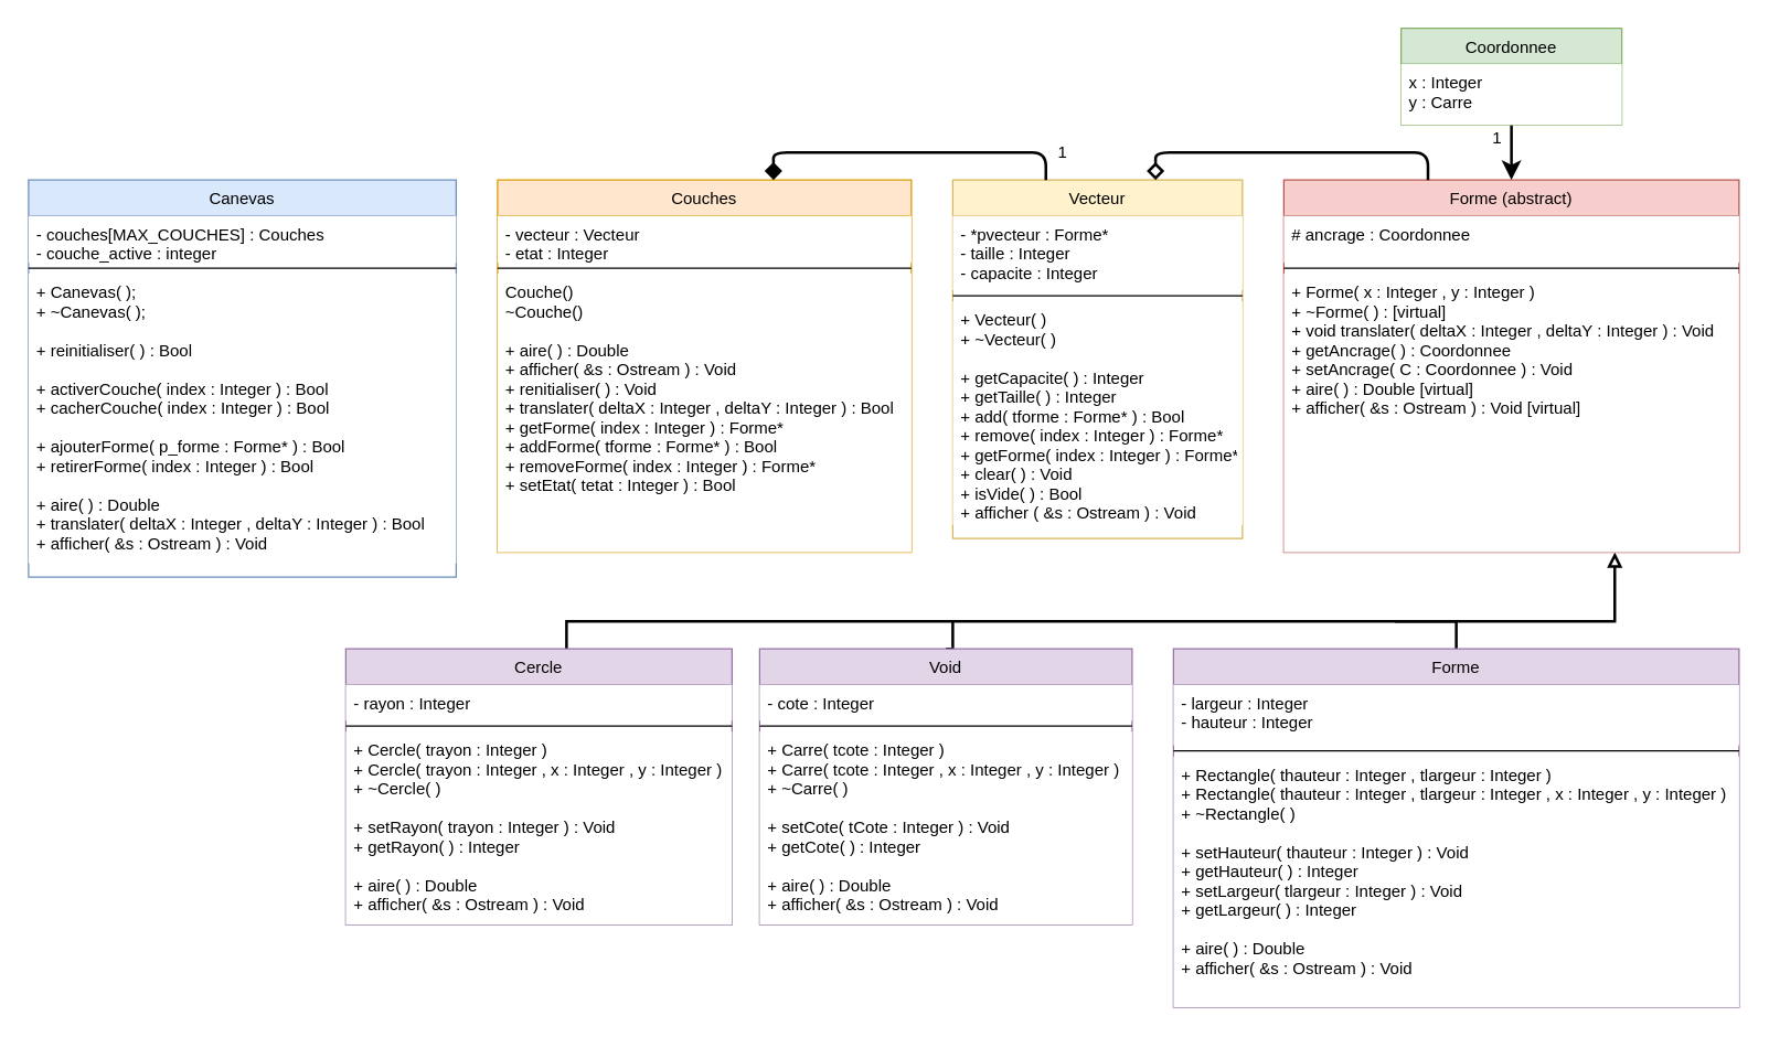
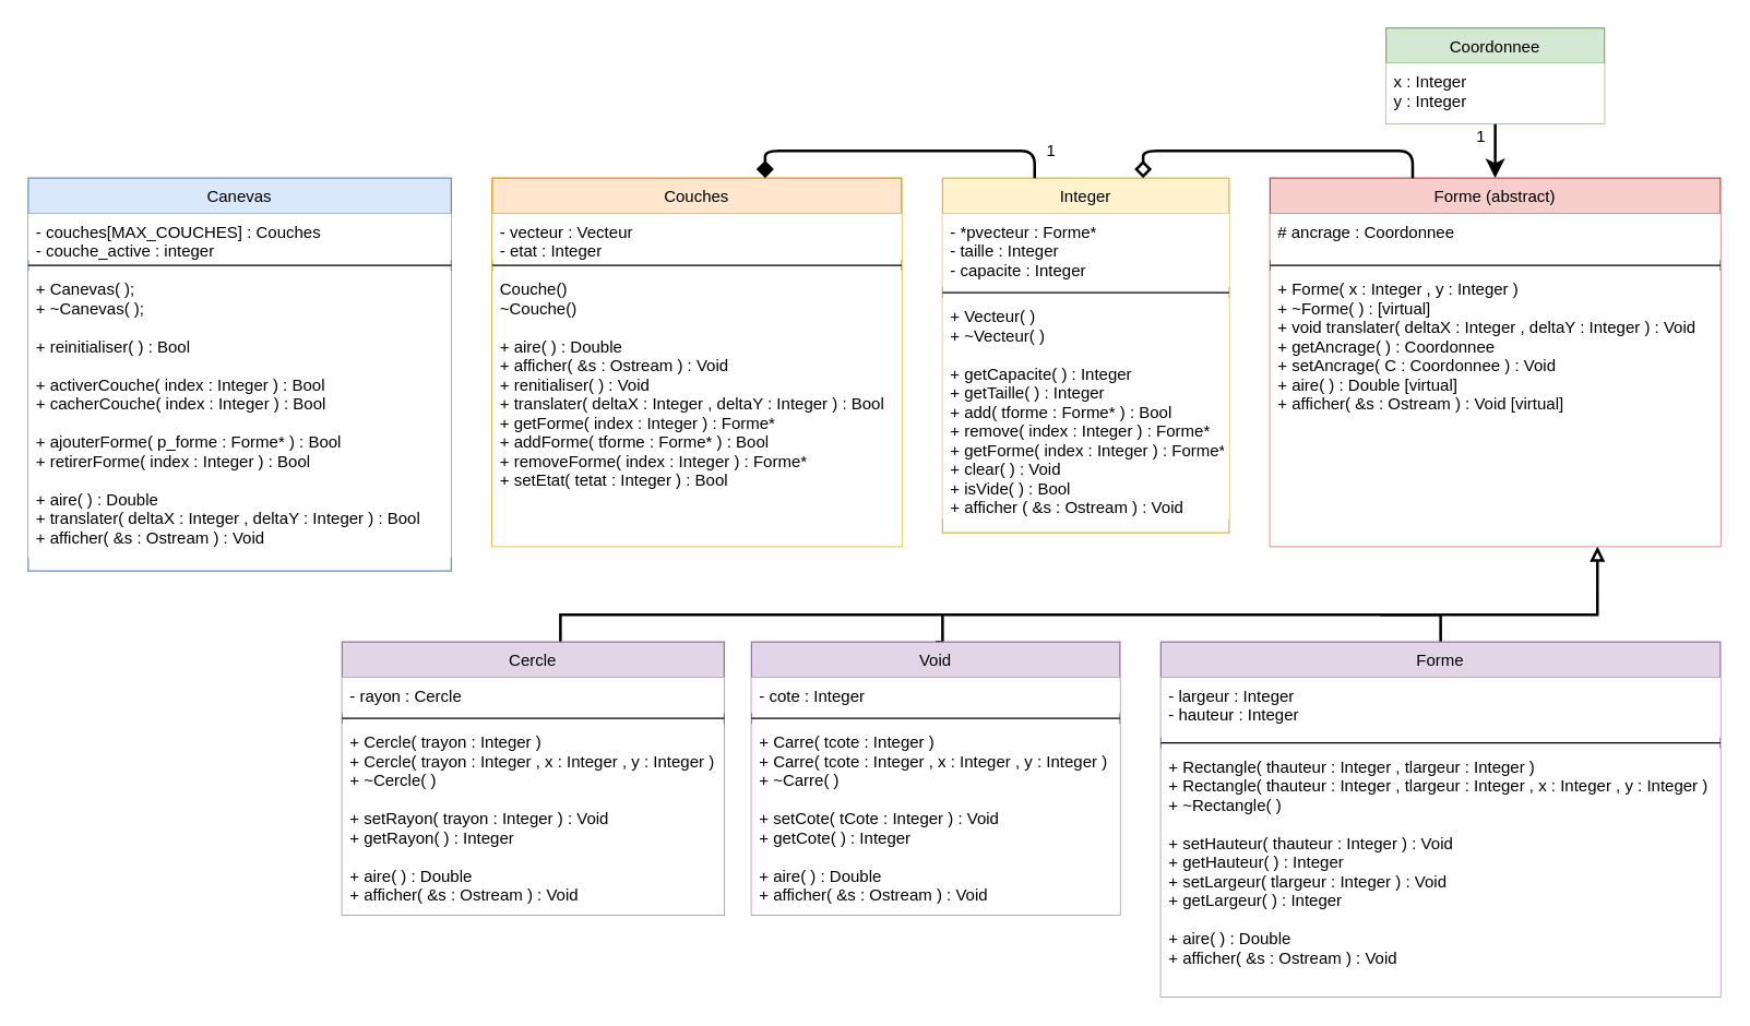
  <mxCell id="0" />
  <mxCell id="1" parent="0" />
  <mxCell id="2" value="Canevas" style="swimlane;fontStyle=0;align=center;verticalAlign=top;childLayout=stackLayout;horizontal=1;startSize=26;horizontalStack=0;resizeParent=1;resizeLast=0;collapsible=1;marginBottom=0;rounded=0;shadow=0;strokeWidth=1;fillColor=#dae8fc;strokeColor=#6c8ebf;" parent="1" vertex="1"><mxGeometry x="20" y="130" width="310" height="288" as="geometry"><mxRectangle x="230" y="140" width="160" height="26" as="alternateBounds" /></mxGeometry></mxCell>
  <mxCell id="3" value="- couches[MAX_COUCHES] : Couches&#10;- couche_active : integer" style="text;align=left;verticalAlign=top;spacingLeft=4;spacingRight=4;overflow=hidden;rotatable=0;points=[[0,0.5],[1,0.5]];portConstraint=eastwest;fillColor=default;" parent="2" vertex="1"><mxGeometry y="26" width="310" height="34" as="geometry" /></mxCell>
  <mxCell id="4" value="" style="line;html=1;strokeWidth=1;align=left;verticalAlign=middle;spacingTop=-1;spacingLeft=3;spacingRight=3;rotatable=0;labelPosition=right;points=[];portConstraint=eastwest;" parent="2" vertex="1"><mxGeometry y="60" width="310" height="8" as="geometry" /></mxCell>
  <mxCell id="5" value="+ Canevas( );&#10;+ ~Canevas( );&#10;   &#10;+ reinitialiser( ) : Bool &#10;   &#10;+ activerCouche( index : Integer ) : Bool &#10;+ cacherCouche( index : Integer ) : Bool &#10;   &#10;+ ajouterForme( p_forme : Forme* ) : Bool &#10;+ retirerForme( index : Integer ) : Bool &#10;   &#10;+ aire( ) : Double&#10;+ translater( deltaX : Integer , deltaY : Integer ) : Bool &#10;+ afficher( &amp;s : Ostream ) : Void " style="text;align=left;verticalAlign=top;spacingLeft=4;spacingRight=4;overflow=hidden;rotatable=0;points=[[0,0.5],[1,0.5]];portConstraint=eastwest;fillColor=default;" parent="2" vertex="1"><mxGeometry y="68" width="310" height="210" as="geometry" /></mxCell>
  <mxCell id="6" style="edgeStyle=orthogonalEdgeStyle;rounded=0;jumpSize=6;orthogonalLoop=1;jettySize=auto;html=1;strokeWidth=2;startArrow=none;startFill=0;endArrow=none;endFill=0;endSize=6;" parent="1" source="7" edge="1"><mxGeometry relative="1" as="geometry"><mxPoint x="1010" y="450" as="targetPoint" /></mxGeometry></mxCell>
  <mxCell id="7" value="Forme" style="swimlane;fontStyle=0;align=center;verticalAlign=top;childLayout=stackLayout;horizontal=1;startSize=26;horizontalStack=0;resizeParent=1;resizeLast=0;collapsible=1;marginBottom=0;rounded=0;shadow=0;strokeWidth=1;fillColor=#e1d5e7;strokeColor=#9673a6;" parent="1" vertex="1"><mxGeometry x="850" y="470" width="410" height="260" as="geometry"><mxRectangle x="130" y="380" width="160" height="26" as="alternateBounds" /></mxGeometry></mxCell>
  <mxCell id="8" value="- largeur : Integer&#10;- hauteur : Integer" style="text;align=left;verticalAlign=top;spacingLeft=4;spacingRight=4;overflow=hidden;rotatable=0;points=[[0,0.5],[1,0.5]];portConstraint=eastwest;fillColor=default;" parent="7" vertex="1"><mxGeometry y="26" width="410" height="44" as="geometry" /></mxCell>
  <mxCell id="9" value="" style="line;html=1;strokeWidth=1;align=left;verticalAlign=middle;spacingTop=-1;spacingLeft=3;spacingRight=3;rotatable=0;labelPosition=right;points=[];portConstraint=eastwest;" parent="7" vertex="1"><mxGeometry y="70" width="410" height="8" as="geometry" /></mxCell>
  <mxCell id="10" value="+ Rectangle( thauteur : Integer , tlargeur : Integer ) &#10;+ Rectangle( thauteur : Integer , tlargeur : Integer , x : Integer , y : Integer )&#10;+ ~Rectangle( )&#10;&#10;+ setHauteur( thauteur : Integer ) : Void&#10;+ getHauteur( ) : Integer&#10;+ setLargeur( tlargeur : Integer ) : Void&#10;+ getLargeur( ) : Integer&#10;&#10;+ aire( ) : Double&#10;+ afficher( &amp;s : Ostream ) : Void " style="text;align=left;verticalAlign=top;spacingLeft=4;spacingRight=4;overflow=hidden;rotatable=0;points=[[0,0.5],[1,0.5]];portConstraint=eastwest;fontStyle=0;fillColor=default;" parent="7" vertex="1"><mxGeometry y="78" width="410" height="182" as="geometry" /></mxCell>
- <mxCell id="11" value="Vecteur" style="swimlane;fontStyle=0;align=center;verticalAlign=top;childLayout=stackLayout;horizontal=1;startSize=26;horizontalStack=0;resizeParent=1;resizeLast=0;collapsible=1;marginBottom=0;rounded=0;shadow=0;strokeWidth=1;fillStyle=solid;fillColor=#fff2cc;strokeColor=#d6b656;" parent="1" vertex="1"><mxGeometry x="690" y="130" width="210" height="260" as="geometry"><mxRectangle x="550" y="140" width="160" height="26" as="alternateBounds" /></mxGeometry></mxCell>
+ <mxCell id="11" value="Integer" style="swimlane;fontStyle=0;align=center;verticalAlign=top;childLayout=stackLayout;horizontal=1;startSize=26;horizontalStack=0;resizeParent=1;resizeLast=0;collapsible=1;marginBottom=0;rounded=0;shadow=0;strokeWidth=1;fillStyle=solid;fillColor=#fff2cc;strokeColor=#d6b656;" parent="1" vertex="1"><mxGeometry x="690" y="130" width="210" height="260" as="geometry"><mxRectangle x="550" y="140" width="160" height="26" as="alternateBounds" /></mxGeometry></mxCell>
  <mxCell id="12" value="- *pvecteur : Forme*&#10;- taille : Integer&#10;- capacite : Integer" style="text;align=left;verticalAlign=top;spacingLeft=4;spacingRight=4;overflow=hidden;rotatable=0;points=[[0,0.5],[1,0.5]];portConstraint=eastwest;fillColor=default;" parent="11" vertex="1"><mxGeometry y="26" width="210" height="54" as="geometry" /></mxCell>
  <mxCell id="13" value="" style="line;html=1;strokeWidth=1;align=left;verticalAlign=middle;spacingTop=-1;spacingLeft=3;spacingRight=3;rotatable=0;labelPosition=right;points=[];portConstraint=eastwest;" parent="11" vertex="1"><mxGeometry y="80" width="210" height="8" as="geometry" /></mxCell>
  <mxCell id="14" value="+ Vecteur( )&#10;+ ~Vecteur( )&#10;&#09;&#09;&#10;+ getCapacite( ) : Integer&#10;+ getTaille( ) : Integer&#10;+ add( tforme : Forme* ) : Bool&#10;+ remove( index : Integer ) : Forme*&#10;+ getForme( index : Integer ) : Forme*&#10;+ clear( ) : Void&#10;+ isVide( ) : Bool&#10;+ afficher ( &amp;s : Ostream ) : Void " style="text;align=left;verticalAlign=top;spacingLeft=4;spacingRight=4;overflow=hidden;rotatable=0;points=[[0,0.5],[1,0.5]];portConstraint=eastwest;fillColor=default;" parent="11" vertex="1"><mxGeometry y="88" width="210" height="162" as="geometry" /></mxCell>
  <mxCell id="15" style="edgeStyle=orthogonalEdgeStyle;rounded=0;jumpSize=6;orthogonalLoop=1;jettySize=auto;html=1;exitX=0.5;exitY=0;exitDx=0;exitDy=0;strokeWidth=2;startArrow=none;startFill=0;endArrow=none;endFill=0;endSize=6;" parent="1" source="16" edge="1"><mxGeometry relative="1" as="geometry"><mxPoint x="690" y="450" as="targetPoint" /></mxGeometry></mxCell>
  <mxCell id="16" value="Void" style="swimlane;fontStyle=0;align=center;verticalAlign=top;childLayout=stackLayout;horizontal=1;startSize=26;horizontalStack=0;resizeParent=1;resizeLast=0;collapsible=1;marginBottom=0;rounded=0;shadow=0;strokeWidth=1;fillColor=#e1d5e7;strokeColor=#9673a6;" parent="1" vertex="1"><mxGeometry x="550" y="470" width="270" height="200" as="geometry"><mxRectangle x="130" y="380" width="160" height="26" as="alternateBounds" /></mxGeometry></mxCell>
  <mxCell id="17" value="- cote : Integer" style="text;align=left;verticalAlign=top;spacingLeft=4;spacingRight=4;overflow=hidden;rotatable=0;points=[[0,0.5],[1,0.5]];portConstraint=eastwest;fillColor=default;" parent="16" vertex="1"><mxGeometry y="26" width="270" height="26" as="geometry" /></mxCell>
  <mxCell id="18" value="" style="line;html=1;strokeWidth=1;align=left;verticalAlign=middle;spacingTop=-1;spacingLeft=3;spacingRight=3;rotatable=0;labelPosition=right;points=[];portConstraint=eastwest;" parent="16" vertex="1"><mxGeometry y="52" width="270" height="8" as="geometry" /></mxCell>
  <mxCell id="19" value="+ Carre( tcote : Integer )&#10;+ Carre( tcote : Integer , x : Integer , y : Integer )&#10;+ ~Carre( )&#10;&#10;+ setCote( tCote : Integer ) : Void&#10;+ getCote( ) : Integer&#10;&#10;+ aire( ) : Double&#10;+ afficher( &amp;s : Ostream ) : Void" style="text;align=left;verticalAlign=top;spacingLeft=4;spacingRight=4;overflow=hidden;rotatable=0;points=[[0,0.5],[1,0.5]];portConstraint=eastwest;fontStyle=0;fillColor=default;" parent="16" vertex="1"><mxGeometry y="60" width="270" height="140" as="geometry" /></mxCell>
  <mxCell id="20" style="edgeStyle=orthogonalEdgeStyle;rounded=0;jumpSize=6;orthogonalLoop=1;jettySize=auto;html=1;strokeWidth=2;startArrow=none;startFill=0;endArrow=block;endFill=0;endSize=6;entryX=0.727;entryY=1;entryDx=0;entryDy=0;entryPerimeter=0;" parent="1" source="21" target="28" edge="1"><mxGeometry relative="1" as="geometry"><mxPoint x="410" y="510" as="targetPoint" /><Array as="points"><mxPoint x="410" y="450" /><mxPoint x="1170" y="450" /></Array></mxGeometry></mxCell>
  <mxCell id="21" value="Cercle" style="swimlane;fontStyle=0;align=center;verticalAlign=top;childLayout=stackLayout;horizontal=1;startSize=26;horizontalStack=0;resizeParent=1;resizeLast=0;collapsible=1;marginBottom=0;rounded=0;shadow=0;strokeWidth=1;fillColor=#e1d5e7;strokeColor=#9673a6;" parent="1" vertex="1"><mxGeometry x="250" y="470" width="280" height="200" as="geometry"><mxRectangle x="130" y="380" width="160" height="26" as="alternateBounds" /></mxGeometry></mxCell>
- <mxCell id="22" value="- rayon : Integer" style="text;align=left;verticalAlign=top;spacingLeft=4;spacingRight=4;overflow=hidden;rotatable=0;points=[[0,0.5],[1,0.5]];portConstraint=eastwest;fillColor=default;" parent="21" vertex="1"><mxGeometry y="26" width="280" height="26" as="geometry" /></mxCell>
+ <mxCell id="22" value="- rayon : Cercle" style="text;align=left;verticalAlign=top;spacingLeft=4;spacingRight=4;overflow=hidden;rotatable=0;points=[[0,0.5],[1,0.5]];portConstraint=eastwest;fillColor=default;" parent="21" vertex="1"><mxGeometry y="26" width="280" height="26" as="geometry" /></mxCell>
  <mxCell id="23" value="" style="line;html=1;strokeWidth=1;align=left;verticalAlign=middle;spacingTop=-1;spacingLeft=3;spacingRight=3;rotatable=0;labelPosition=right;points=[];portConstraint=eastwest;" parent="21" vertex="1"><mxGeometry y="52" width="280" height="8" as="geometry" /></mxCell>
  <mxCell id="24" value="+ Cercle( trayon : Integer )&#10;+ Cercle( trayon : Integer , x : Integer , y : Integer )&#10;+ ~Cercle( )&#10;&#10;+ setRayon( trayon : Integer ) : Void&#10;+ getRayon( ) : Integer&#10;&#10;+ aire( ) : Double&#10;+ afficher( &amp;s : Ostream ) : Void" style="text;align=left;verticalAlign=top;spacingLeft=4;spacingRight=4;overflow=hidden;rotatable=0;points=[[0,0.5],[1,0.5]];portConstraint=eastwest;fontStyle=0;fillColor=default;" parent="21" vertex="1"><mxGeometry y="60" width="280" height="140" as="geometry" /></mxCell>
  <mxCell id="25" value="Forme (abstract)" style="swimlane;fontStyle=0;align=center;verticalAlign=top;childLayout=stackLayout;horizontal=1;startSize=26;horizontalStack=0;resizeParent=1;resizeLast=0;collapsible=1;marginBottom=0;rounded=0;shadow=0;strokeWidth=1;fillColor=#f8cecc;strokeColor=#b85450;" parent="1" vertex="1"><mxGeometry x="930" y="130" width="330" height="270" as="geometry"><mxRectangle x="550" y="140" width="160" height="26" as="alternateBounds" /></mxGeometry></mxCell>
  <mxCell id="26" value="# ancrage : Coordonnee" style="text;align=left;verticalAlign=top;spacingLeft=4;spacingRight=4;overflow=hidden;rotatable=0;points=[[0,0.5],[1,0.5]];portConstraint=eastwest;fillColor=default;" parent="25" vertex="1"><mxGeometry y="26" width="330" height="34" as="geometry" /></mxCell>
  <mxCell id="27" value="" style="line;html=1;strokeWidth=1;align=left;verticalAlign=middle;spacingTop=-1;spacingLeft=3;spacingRight=3;rotatable=0;labelPosition=right;points=[];portConstraint=eastwest;" parent="25" vertex="1"><mxGeometry y="60" width="330" height="8" as="geometry" /></mxCell>
  <mxCell id="28" value="+ Forme( x : Integer , y : Integer )&#10;+ ~Forme( ) : [virtual]&#10;+ void translater( deltaX : Integer , deltaY : Integer ) : Void&#10;+ getAncrage( ) : Coordonnee&#10;+ setAncrage( C : Coordonnee ) : Void&#10;+ aire( ) : Double [virtual]&#10;+ afficher( &amp;s : Ostream ) : Void [virtual]" style="text;align=left;verticalAlign=top;spacingLeft=4;spacingRight=4;overflow=hidden;rotatable=0;points=[[0,0.5],[1,0.5]];portConstraint=eastwest;fillColor=default;" parent="25" vertex="1"><mxGeometry y="68" width="330" height="202" as="geometry" /></mxCell>
  <mxCell id="29" value="Couches" style="swimlane;fontStyle=0;align=center;verticalAlign=top;childLayout=stackLayout;horizontal=1;startSize=26;horizontalStack=0;resizeParent=1;resizeLast=0;collapsible=1;marginBottom=0;rounded=0;shadow=0;strokeWidth=1;fillColor=#ffe6cc;strokeColor=#d79b00;" parent="1" vertex="1"><mxGeometry x="360" y="130" width="300" height="270" as="geometry"><mxRectangle x="550" y="140" width="160" height="26" as="alternateBounds" /></mxGeometry></mxCell>
  <mxCell id="30" value="- vecteur : Vecteur&#10;- etat : Integer" style="text;align=left;verticalAlign=top;spacingLeft=4;spacingRight=4;overflow=hidden;rotatable=0;points=[[0,0.5],[1,0.5]];portConstraint=eastwest;fillColor=default;" parent="29" vertex="1"><mxGeometry y="26" width="300" height="34" as="geometry" /></mxCell>
  <mxCell id="31" value="" style="line;html=1;strokeWidth=1;align=left;verticalAlign=middle;spacingTop=-1;spacingLeft=3;spacingRight=3;rotatable=0;labelPosition=right;points=[];portConstraint=eastwest;" parent="29" vertex="1"><mxGeometry y="60" width="300" height="8" as="geometry" /></mxCell>
  <mxCell id="32" value="Couche()&#10;~Couche()&#10;   &#10;+ aire( ) : Double&#10;+ afficher( &amp;s : Ostream ) : Void&#10;+ renitialiser( ) : Void&#10;+ translater( deltaX : Integer , deltaY : Integer ) : Bool&#10;+ getForme( index : Integer ) : Forme*&#10;+ addForme( tforme : Forme* ) : Bool&#10;+ removeForme( index : Integer ) : Forme*&#10;+ setEtat( tetat : Integer ) : Bool" style="text;align=left;verticalAlign=top;spacingLeft=4;spacingRight=4;overflow=hidden;rotatable=0;points=[[0,0.5],[1,0.5]];portConstraint=eastwest;fillColor=default;" parent="29" vertex="1"><mxGeometry y="68" width="300" height="202" as="geometry" /></mxCell>
  <mxCell id="33" style="edgeStyle=orthogonalEdgeStyle;rounded=1;orthogonalLoop=1;jettySize=auto;html=1;entryX=0.5;entryY=0;entryDx=0;entryDy=0;endArrow=classic;endFill=1;strokeWidth=2;endSize=8;" parent="1" source="34" target="25" edge="1"><mxGeometry relative="1" as="geometry" /></mxCell>
  <mxCell id="34" value="Coordonnee" style="swimlane;fontStyle=0;align=center;verticalAlign=top;childLayout=stackLayout;horizontal=1;startSize=26;horizontalStack=0;resizeParent=1;resizeLast=0;collapsible=1;marginBottom=0;rounded=0;shadow=0;strokeWidth=1;fillColor=#d5e8d4;strokeColor=#82b366;" parent="1" vertex="1"><mxGeometry x="1015" y="20" width="160" height="70" as="geometry"><mxRectangle x="550" y="140" width="160" height="26" as="alternateBounds" /></mxGeometry></mxCell>
- <mxCell id="35" value="x : Integer&#10;y : Carre" style="text;align=left;verticalAlign=top;spacingLeft=4;spacingRight=4;overflow=hidden;rotatable=0;points=[[0,0.5],[1,0.5]];portConstraint=eastwest;fillColor=default;" parent="34" vertex="1"><mxGeometry y="26" width="160" height="44" as="geometry" /></mxCell>
+ <mxCell id="35" value="x : Integer&#10;y : Integer" style="text;align=left;verticalAlign=top;spacingLeft=4;spacingRight=4;overflow=hidden;rotatable=0;points=[[0,0.5],[1,0.5]];portConstraint=eastwest;fillColor=default;" parent="34" vertex="1"><mxGeometry y="26" width="160" height="44" as="geometry" /></mxCell>
  <mxCell id="36" style="edgeStyle=orthogonalEdgeStyle;rounded=1;orthogonalLoop=1;jettySize=auto;html=1;strokeWidth=2;endArrow=diamond;endFill=1;endSize=8;exitX=0.3;exitY=0;exitDx=0;exitDy=0;entryX=0.75;entryY=0;entryDx=0;entryDy=0;exitPerimeter=0;" parent="1" edge="1"><mxGeometry relative="1" as="geometry"><mxPoint x="560" y="130" as="targetPoint" /><Array as="points"><mxPoint x="757.5" y="110" /><mxPoint x="560.5" y="110" /></Array><mxPoint x="757.5" y="130" as="sourcePoint" /></mxGeometry></mxCell>
  <mxCell id="37" value="1" style="text;html=1;strokeColor=none;fillColor=none;align=center;verticalAlign=middle;whiteSpace=wrap;rounded=0;" parent="1" vertex="1"><mxGeometry x="740" y="100" width="60" height="20" as="geometry" /></mxCell>
  <mxCell id="38" value="1" style="text;html=1;strokeColor=none;fillColor=none;align=center;verticalAlign=middle;whiteSpace=wrap;rounded=0;" parent="1" vertex="1"><mxGeometry x="1070" y="90" width="30" height="20" as="geometry" /></mxCell>
  <mxCell id="39" style="edgeStyle=orthogonalEdgeStyle;rounded=1;orthogonalLoop=1;jettySize=auto;html=1;strokeWidth=2;endArrow=diamond;endFill=0;endSize=8;exitX=0.3;exitY=0;exitDx=0;exitDy=0;entryX=0.75;entryY=0;entryDx=0;entryDy=0;exitPerimeter=0;" parent="1" edge="1"><mxGeometry relative="1" as="geometry"><mxPoint x="837" y="130" as="targetPoint" /><Array as="points"><mxPoint x="1034.5" y="110" /><mxPoint x="837.5" y="110" /></Array><mxPoint x="1034.5" y="130" as="sourcePoint" /></mxGeometry></mxCell>
